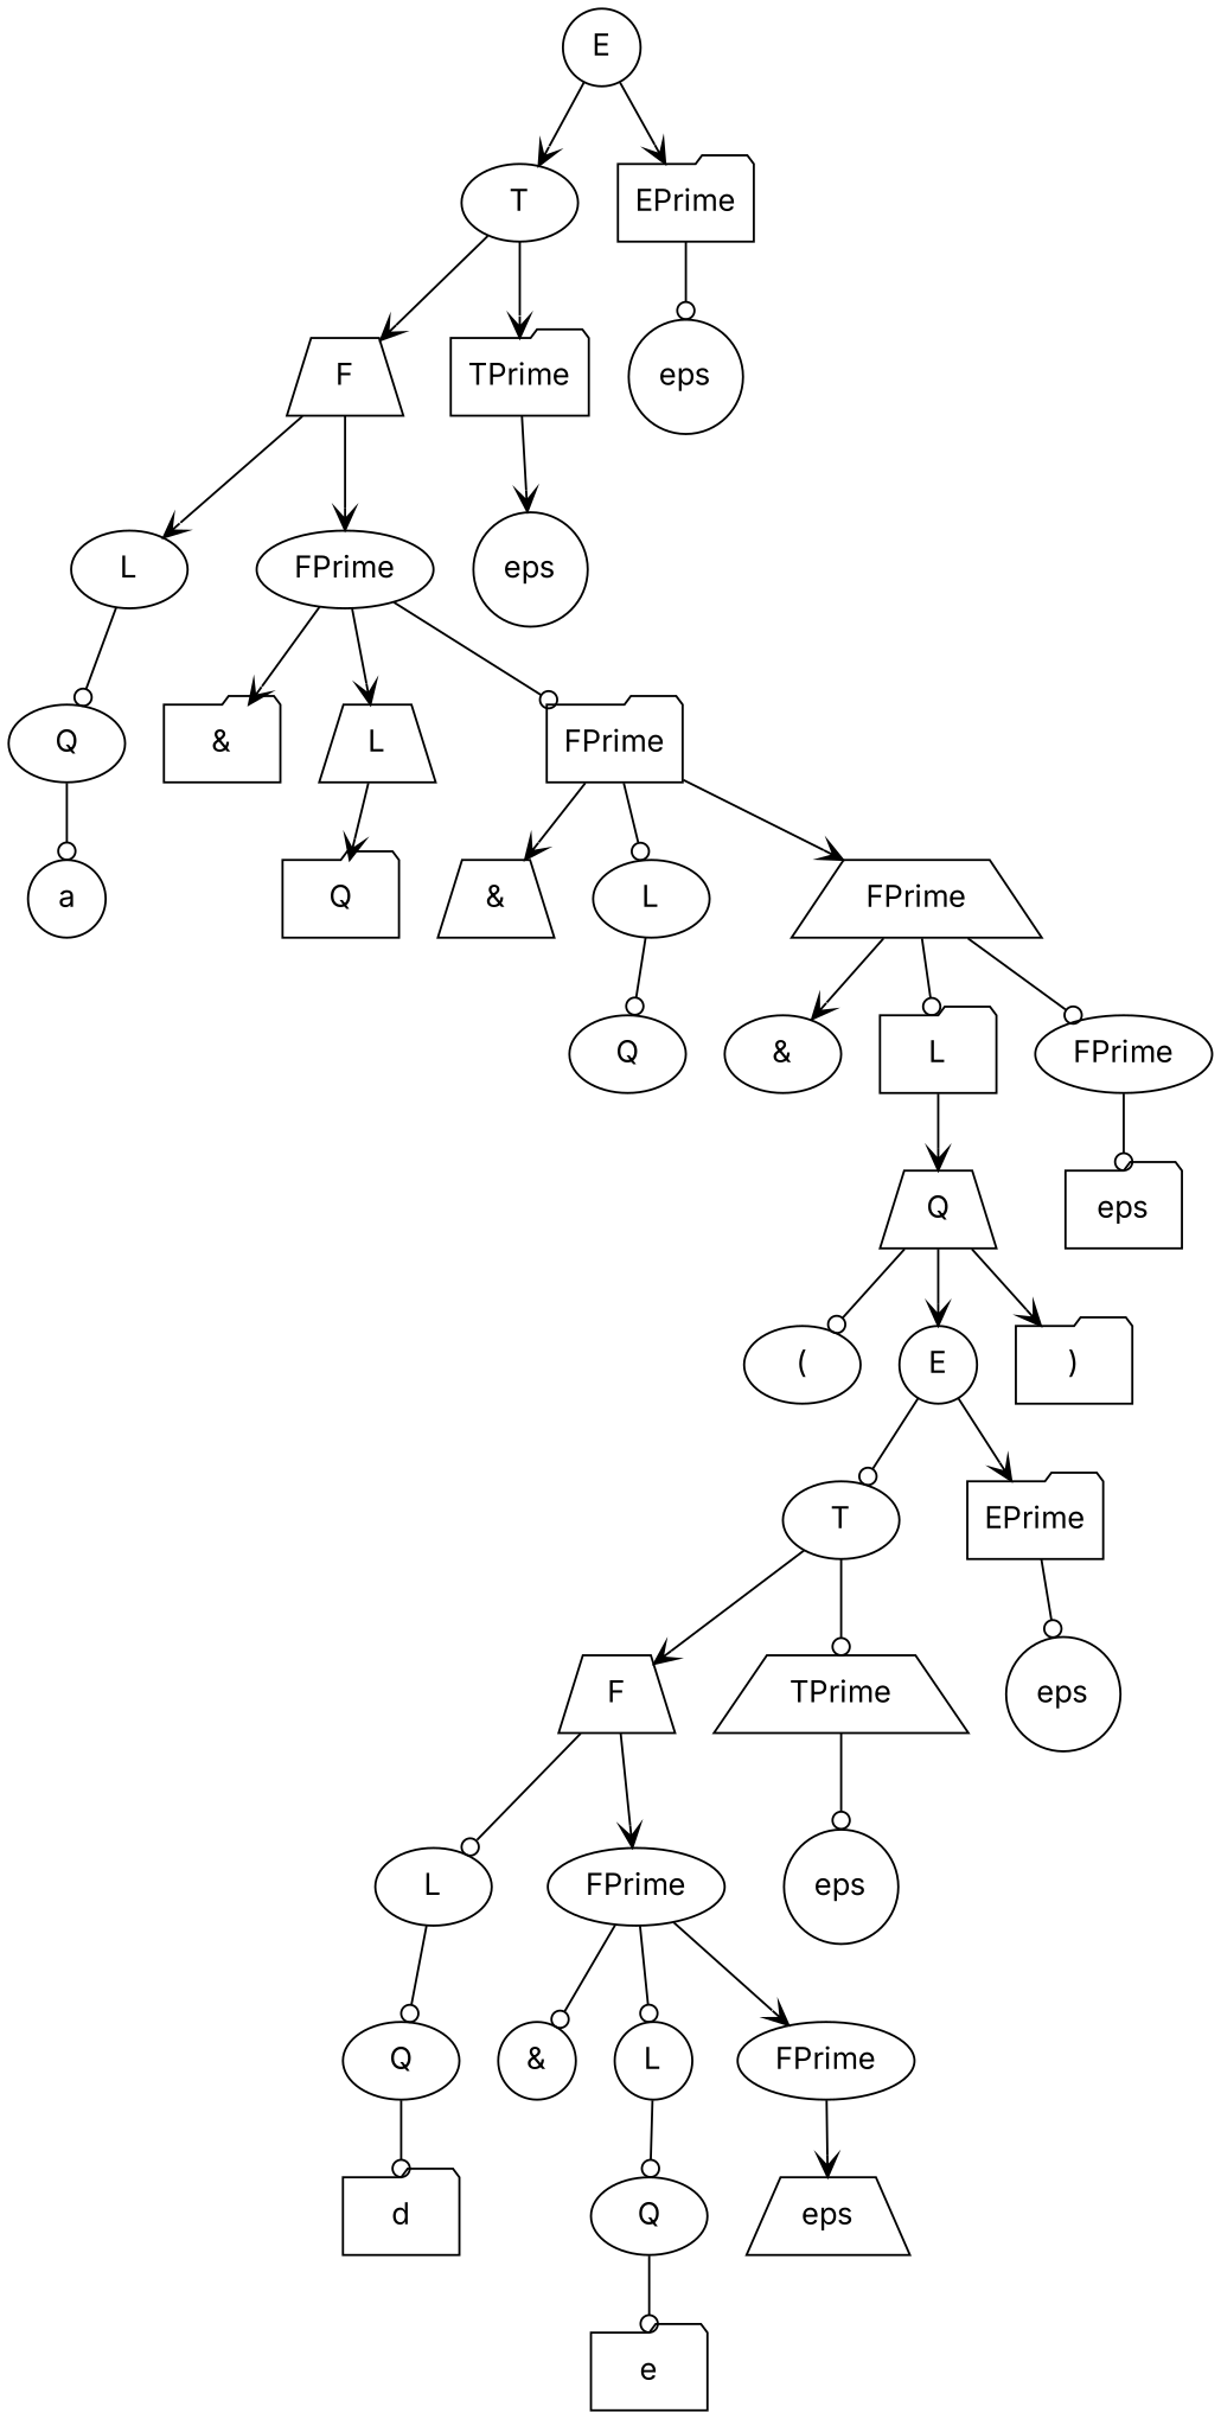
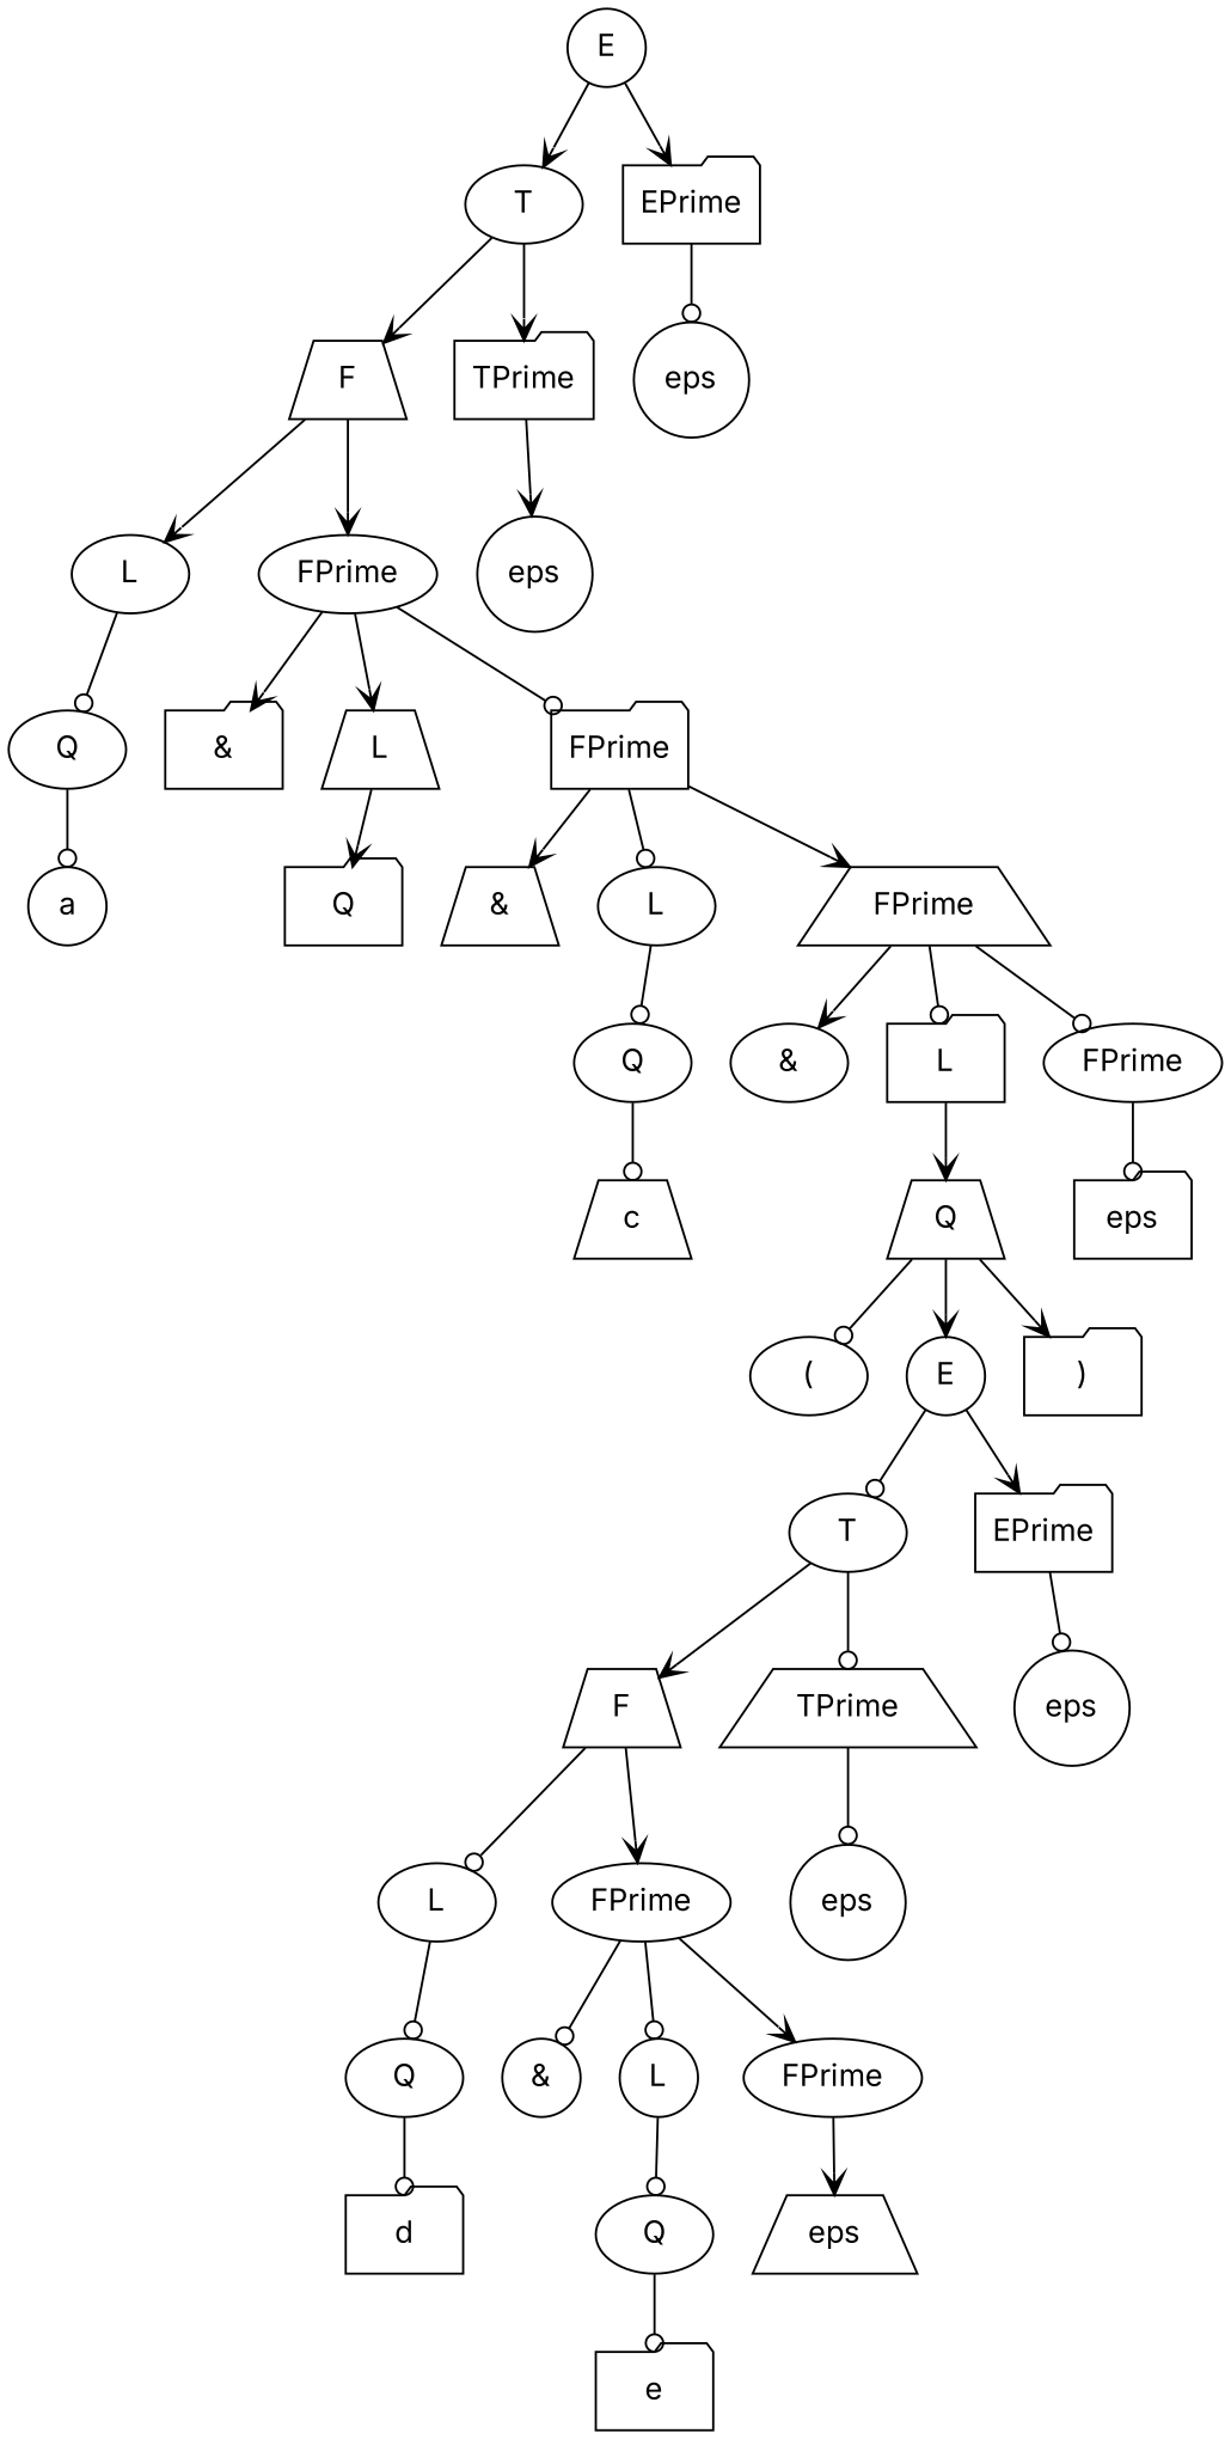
  digraph {
    fontname=Inter
    node [fontname=Inter shape=ellipse]
    edge [arrowhead=odot fontname=Inter]
    n1 [label=E shape=circle]
    n2 [label=T]
    n3 [label=EPrime shape=folder]
    n4 [label=F shape=trapezium]
    n5 [label=TPrime shape=folder]
    n6 [label=eps shape=circle]
    n7 [label=L]
    n8 [label=FPrime]
    n9 [label=eps shape=circle]
    n10 [label=Q]
    n11 [label="&" shape=folder]
    n12 [label=L shape=trapezium]
    n13 [label=FPrime shape=folder]
    n14 [label=a shape=circle]
    n15 [label=Q shape=folder]
    n16 [label="&" shape=trapezium]
    n17 [label=L]
    n18 [label=FPrime shape=trapezium]
    n19 [label=Q]
    n20 [label="&"]
    n21 [label=L shape=folder]
    n22 [label=FPrime]
+   n23 [label=c shape=trapezium]
    n24 [label=Q shape=trapezium]
    n25 [label=eps shape=folder]
    n26 [label="("]
    n27 [label=E shape=circle]
    n28 [label=")" shape=folder]
    n29 [label=T]
    n30 [label=EPrime shape=folder]
    n31 [label=F shape=trapezium]
    n32 [label=TPrime shape=trapezium]
    n33 [label=eps shape=circle]
    n34 [label=L]
    n35 [label=FPrime]
    n36 [label=eps shape=circle]
    n37 [label=Q]
    n38 [label="&" shape=circle]
    n39 [label=L shape=circle]
    n40 [label=FPrime]
    n41 [label=d shape=folder]
    n42 [label=Q]
    n43 [label=eps shape=trapezium]
    n44 [label=e shape=folder]
    n1 -> n2 [arrowhead=vee]
    n1 -> n3 [arrowhead=vee]
    n2 -> n4 [arrowhead=vee]
    n2 -> n5 [arrowhead=vee]
    n3 -> n6
    n4 -> n7 [arrowhead=vee]
    n4 -> n8 [arrowhead=vee]
    n5 -> n9 [arrowhead=vee]
    n7 -> n10
    n8 -> n11 [arrowhead=vee]
    n8 -> n12 [arrowhead=vee]
    n8 -> n13
    n10 -> n14
    n12 -> n15 [arrowhead=vee]
    n13 -> n16 [arrowhead=vee]
    n13 -> n17
    n13 -> n18 [arrowhead=vee]
    n17 -> n19
    n18 -> n20 [arrowhead=vee]
    n18 -> n21
    n18 -> n22
+   n19 -> n23
    n21 -> n24 [arrowhead=vee]
    n22 -> n25
    n24 -> n26
    n24 -> n27 [arrowhead=vee]
    n24 -> n28 [arrowhead=vee]
    n27 -> n29
    n27 -> n30 [arrowhead=vee]
    n29 -> n31 [arrowhead=vee]
    n29 -> n32
    n30 -> n33
    n31 -> n34
    n31 -> n35 [arrowhead=vee]
    n32 -> n36
    n34 -> n37
    n35 -> n38
    n35 -> n39
    n35 -> n40 [arrowhead=vee]
    n37 -> n41
    n39 -> n42
    n40 -> n43 [arrowhead=vee]
    n42 -> n44
  }
